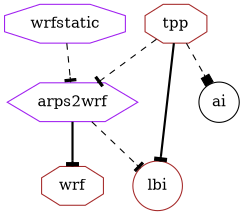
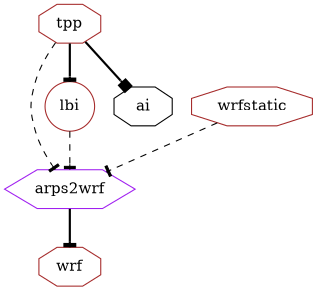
  digraph {
    fontname="DejaVu Serif"
    node [color=brown fontname="DejaVu Serif" shape=octagon]
    edge [arrowhead=tee fontname="DejaVu Serif" style=bold]
    arps2wrf [color=purple shape=hexagon]
    wrf
    tpp
    lbi [shape=circle]
-   ai [color=black shape=circle]
-   wrfstatic [color=purple]
+   ai [color=black]
+   wrfstatic
    arps2wrf -> wrf
    tpp -> arps2wrf [style=dashed]
    tpp -> lbi
-   tpp -> ai [arrowhead=box style=dashed]
-   arps2wrf -> lbi [style=dashed]
+   tpp -> ai [arrowhead=box]
+   lbi -> arps2wrf [style=dashed]
    wrfstatic -> arps2wrf [style=dashed]
  }
